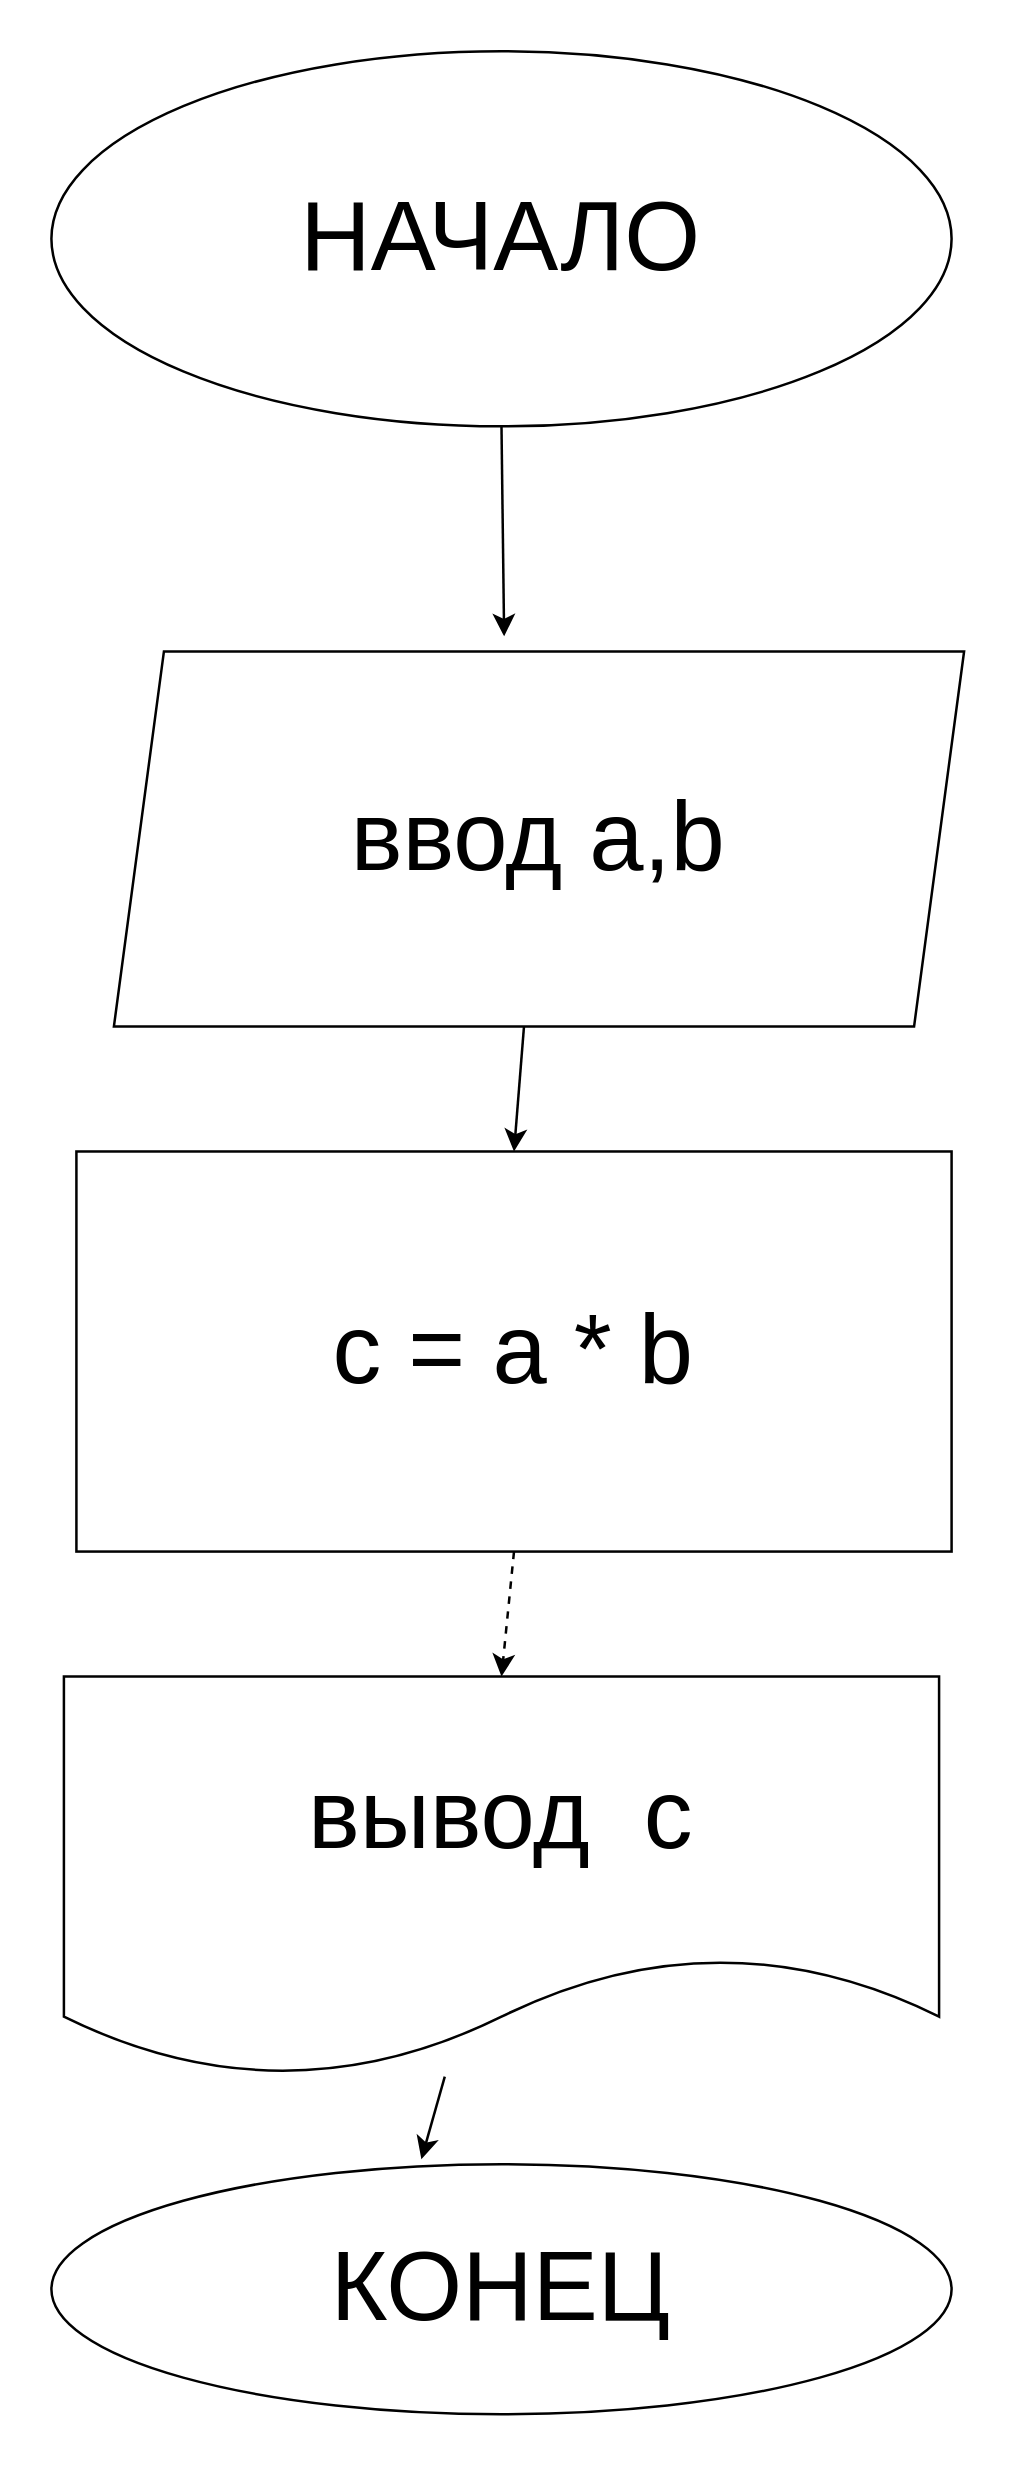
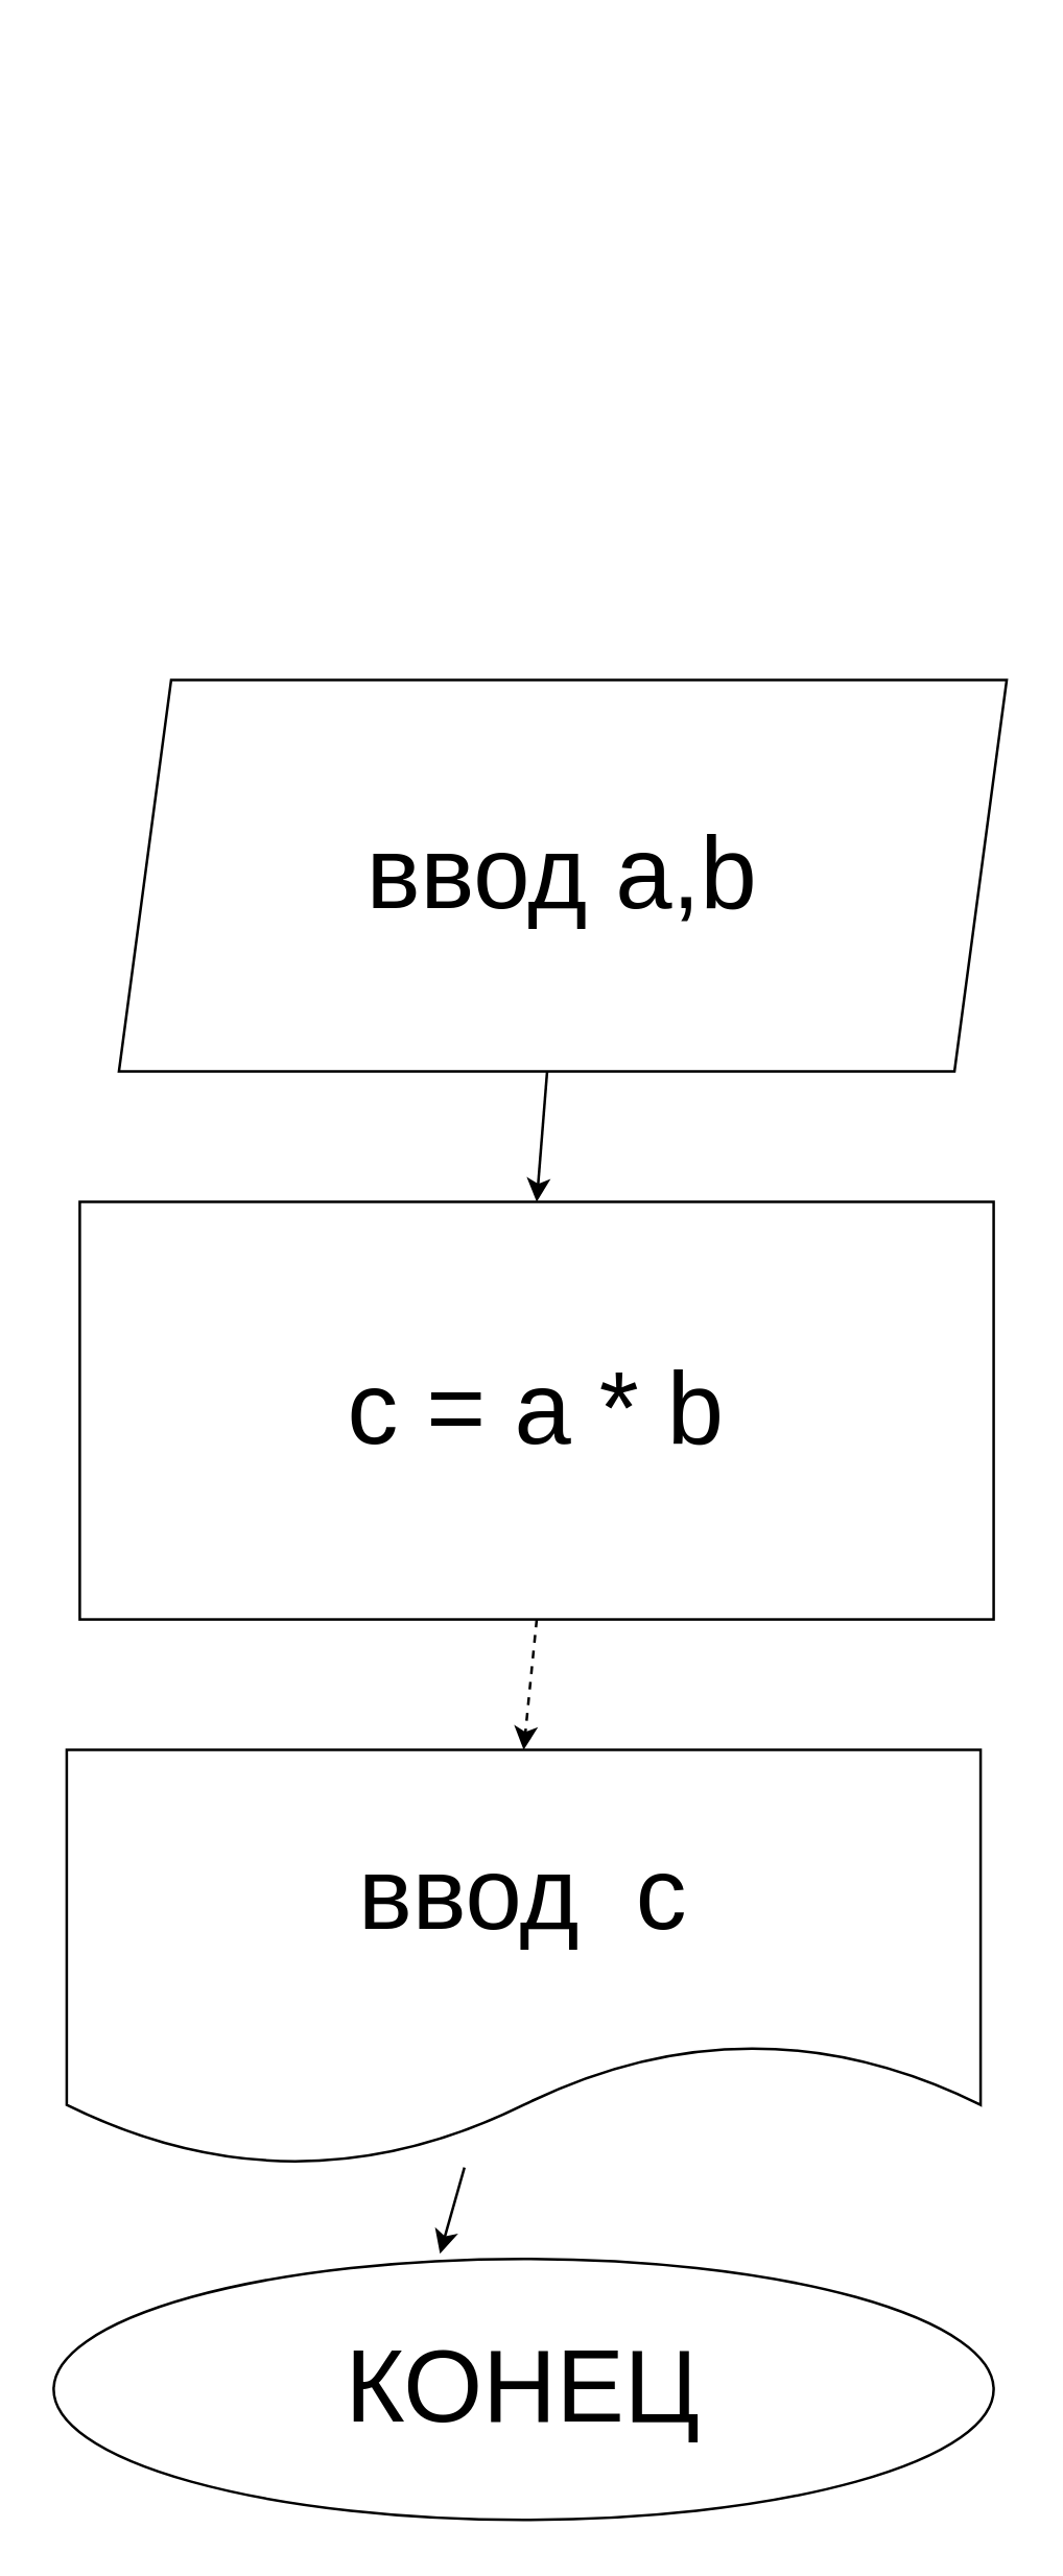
  <mxCell id="0" />
  <mxCell id="1" parent="0" />
- <mxCell id="2" style="edgeStyle=none;rounded=0;orthogonalLoop=1;jettySize=auto;html=1;exitX=0.5;exitY=1;exitDx=0;exitDy=0;entryX=0.459;entryY=-0.04;entryDx=0;entryDy=0;entryPerimeter=0;" edge="1" parent="1" source="3" target="7"><mxGeometry relative="1" as="geometry" /></mxCell>
- <mxCell id="3" value="&lt;font style=&quot;font-size: 39px&quot;&gt;НАЧАЛО&lt;/font&gt;" style="ellipse;whiteSpace=wrap;html=1;" vertex="1" parent="1"><mxGeometry x="20" y="20" width="360" height="150" as="geometry" /></mxCell>
  <mxCell id="4" style="edgeStyle=none;rounded=0;orthogonalLoop=1;jettySize=auto;html=1;exitX=0.5;exitY=1;exitDx=0;exitDy=0;entryX=0.5;entryY=0;entryDx=0;entryDy=0;dashed=1;" edge="1" parent="1" source="5" target="9"><mxGeometry relative="1" as="geometry" /></mxCell>
  <mxCell id="5" value="&lt;span style=&quot;font-size: 39px&quot;&gt;c = a * b&lt;/span&gt;" style="rounded=0;whiteSpace=wrap;html=1;" vertex="1" parent="1"><mxGeometry x="30" y="460" width="350" height="160" as="geometry" /></mxCell>
  <mxCell id="6" style="edgeStyle=none;rounded=0;orthogonalLoop=1;jettySize=auto;html=1;entryX=0.5;entryY=0;entryDx=0;entryDy=0;" edge="1" parent="1" source="7" target="5"><mxGeometry relative="1" as="geometry" /></mxCell>
  <mxCell id="7" value="&lt;span style=&quot;font-size: 39px&quot;&gt;ввод a,b&lt;/span&gt;" style="shape=parallelogram;perimeter=parallelogramPerimeter;whiteSpace=wrap;html=1;fixedSize=1;" vertex="1" parent="1"><mxGeometry x="45" y="260" width="340" height="150" as="geometry" /></mxCell>
  <mxCell id="8" style="edgeStyle=none;rounded=0;orthogonalLoop=1;jettySize=auto;html=1;entryX=0.411;entryY=-0.02;entryDx=0;entryDy=0;entryPerimeter=0;" edge="1" parent="1" source="9" target="10"><mxGeometry relative="1" as="geometry" /></mxCell>
- <mxCell id="9" value="&lt;span style=&quot;font-size: 39px&quot;&gt;вывод&amp;nbsp; с&lt;/span&gt;" style="shape=document;whiteSpace=wrap;html=1;boundedLbl=1;" vertex="1" parent="1"><mxGeometry x="25" y="670" width="350" height="160" as="geometry" /></mxCell>
+ <mxCell id="9" value="&lt;span style=&quot;font-size: 39px&quot;&gt;ввод&amp;nbsp; с&lt;/span&gt;" style="shape=document;whiteSpace=wrap;html=1;boundedLbl=1;" vertex="1" parent="1"><mxGeometry x="25" y="670" width="350" height="160" as="geometry" /></mxCell>
  <mxCell id="10" value="&lt;span style=&quot;font-size: 39px&quot;&gt;КОНЕЦ&lt;/span&gt;" style="ellipse;whiteSpace=wrap;html=1;" vertex="1" parent="1"><mxGeometry x="20" y="865" width="360" height="100" as="geometry" /></mxCell>
